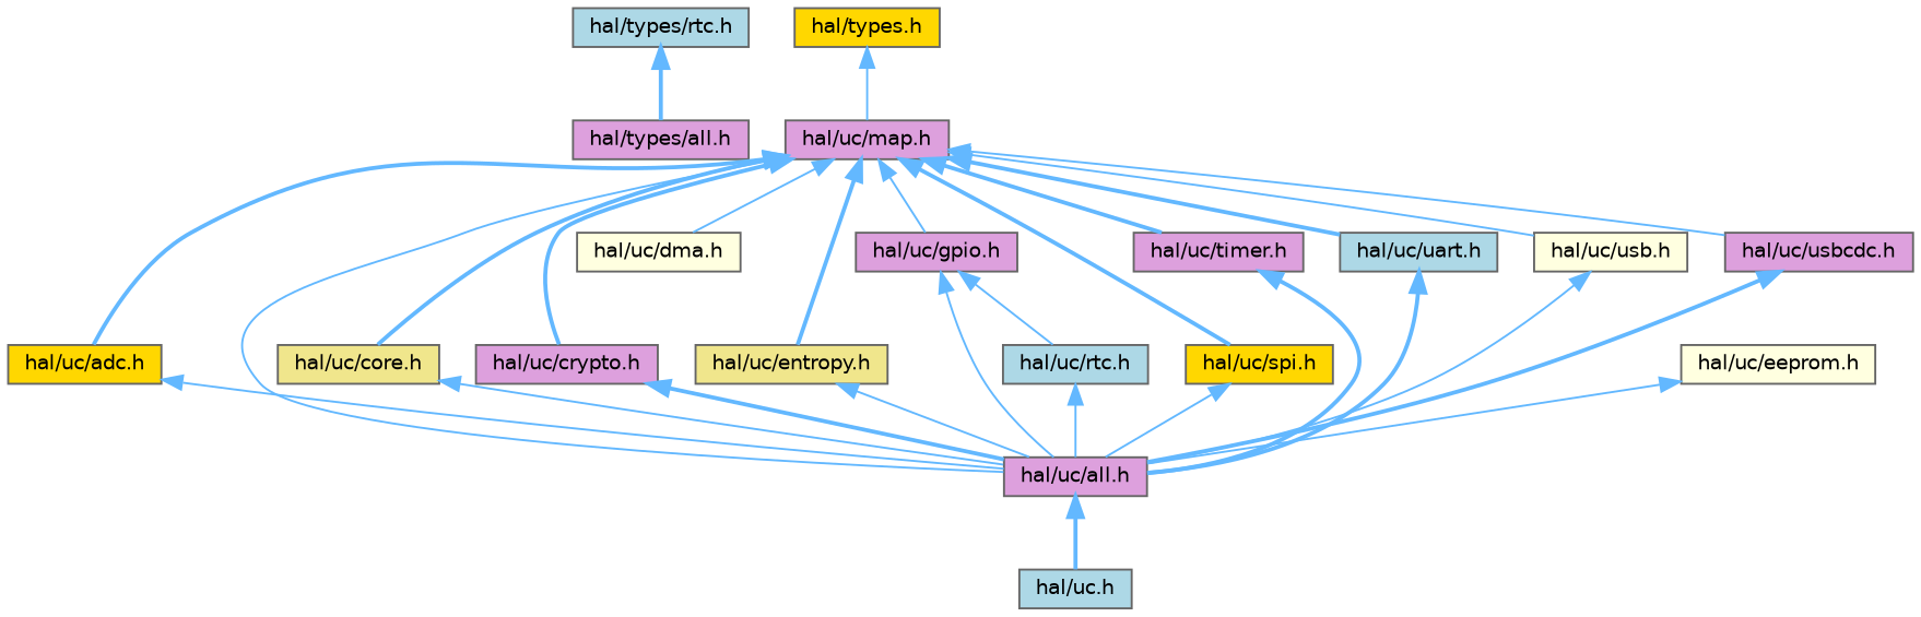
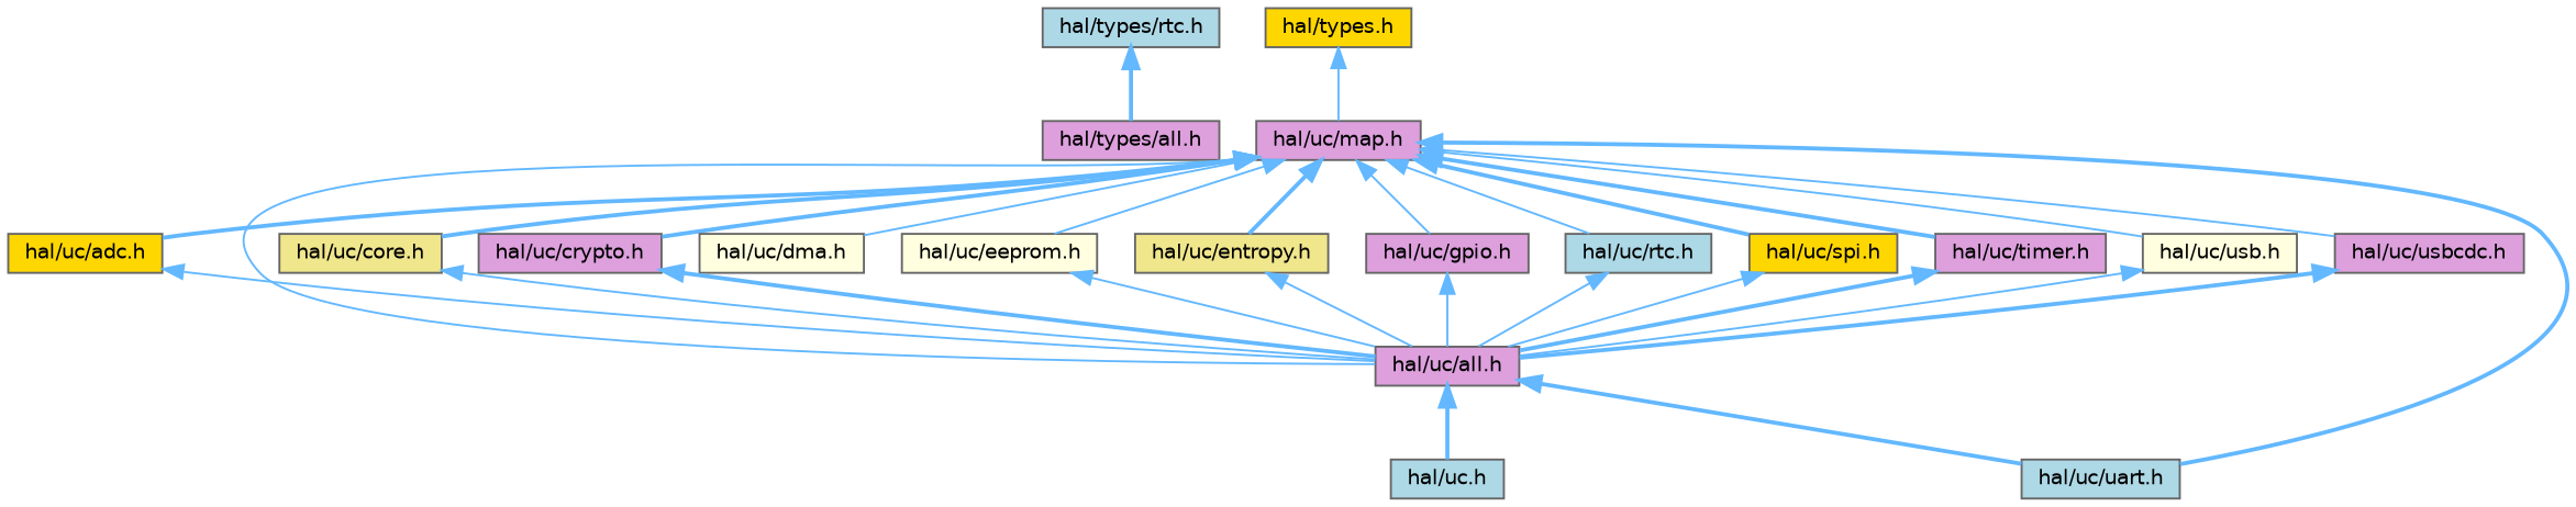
  digraph {
    node [color=grey40 fillcolor=plum fontname=Helvetica fontsize=10 shape=box style=filled]
    edge [color=steelblue1 dir=back fontname=Helvetica fontsize=10 labelfontname=Helvetica labelfontsize=10 style=solid]
    n1 [color=gray40 fillcolor=lightblue fontcolor=black height=0.2 label="hal/types/rtc.h" width=0.4]
    n2 [height=0.2 label="hal/types/all.h" width=0.4]
    n3 [fillcolor=gold height=0.2 label="hal/types.h" width=0.4]
    n4 [height=0.2 label="hal/uc/map.h" width=0.4]
    n5 [fillcolor=gold height=0.2 label="hal/uc/adc.h" width=0.4]
    n6 [height=0.2 label="hal/uc/all.h" width=0.4]
    n7 [fillcolor=khaki height=0.2 label="hal/uc/core.h" width=0.4]
    n8 [height=0.2 label="hal/uc/crypto.h" width=0.4]
    n9 [fillcolor=lightyellow height=0.2 label="hal/uc/dma.h" width=0.4]
    n10 [fillcolor=lightyellow height=0.2 label="hal/uc/eeprom.h" width=0.4]
    n11 [fillcolor=khaki height=0.2 label="hal/uc/entropy.h" width=0.4]
    n12 [height=0.2 label="hal/uc/gpio.h" width=0.4]
    n13 [fillcolor=lightblue height=0.2 label="hal/uc/rtc.h" width=0.4]
    n14 [fillcolor=gold height=0.2 label="hal/uc/spi.h" width=0.4]
    n15 [height=0.2 label="hal/uc/timer.h" width=0.4]
    n16 [fillcolor=lightblue height=0.2 label="hal/uc/uart.h" width=0.4]
    n17 [fillcolor=lightyellow height=0.2 label="hal/uc/usb.h" width=0.4]
    n18 [height=0.2 label="hal/uc/usbcdc.h" width=0.4]
    n19 [fillcolor=lightblue height=0.2 label="hal/uc.h" width=0.4]
    n1 -> n2 [style=bold]
    n3 -> n4
    n4 -> n5 [style=bold]
    n4 -> n6
    n4 -> n7 [style=bold]
    n4 -> n8 [style=bold]
    n4 -> n9
+   n4 -> n10
    n4 -> n11 [style=bold]
    n4 -> n12
-   n12 -> n13
+   n4 -> n13
    n4 -> n14 [style=bold]
    n4 -> n15 [style=bold]
    n4 -> n16 [style=bold]
    n4 -> n17
    n4 -> n18
    n5 -> n6
    n6 -> n19 [style=bold]
    n7 -> n6
    n8 -> n6 [style=bold]
    n10 -> n6
    n11 -> n6
    n12 -> n6
    n13 -> n6
    n14 -> n6
    n15 -> n6 [style=bold]
-   n16 -> n6 [style=bold]
+   n6 -> n16 [style=bold]
    n17 -> n6
    n18 -> n6 [style=bold]
  }
